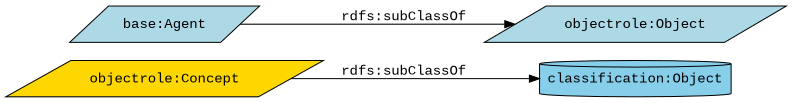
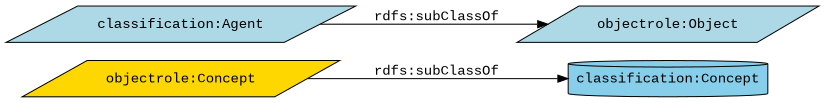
  digraph {
    fontname="Liberation Mono"
    rankdir=LR
    node [color=black fillcolor=lightblue fontname="Liberation Mono" shape=parallelogram style=filled]
    edge [fontname="Liberation Mono"]
    n1 [fillcolor=gold label="objectrole:Concept"]
-   "classification:Concept" [fillcolor=skyblue shape=cylinder label="classification:Object"]
-   "base:Agent"
+   "classification:Concept" [fillcolor=skyblue shape=cylinder]
+   "base:Agent" [label="classification:Agent"]
    "objectrole:Object"
    n1 -> "classification:Concept" [label="rdfs:subClassOf"]
    "base:Agent" -> "objectrole:Object" [label="rdfs:subClassOf"]
  }
